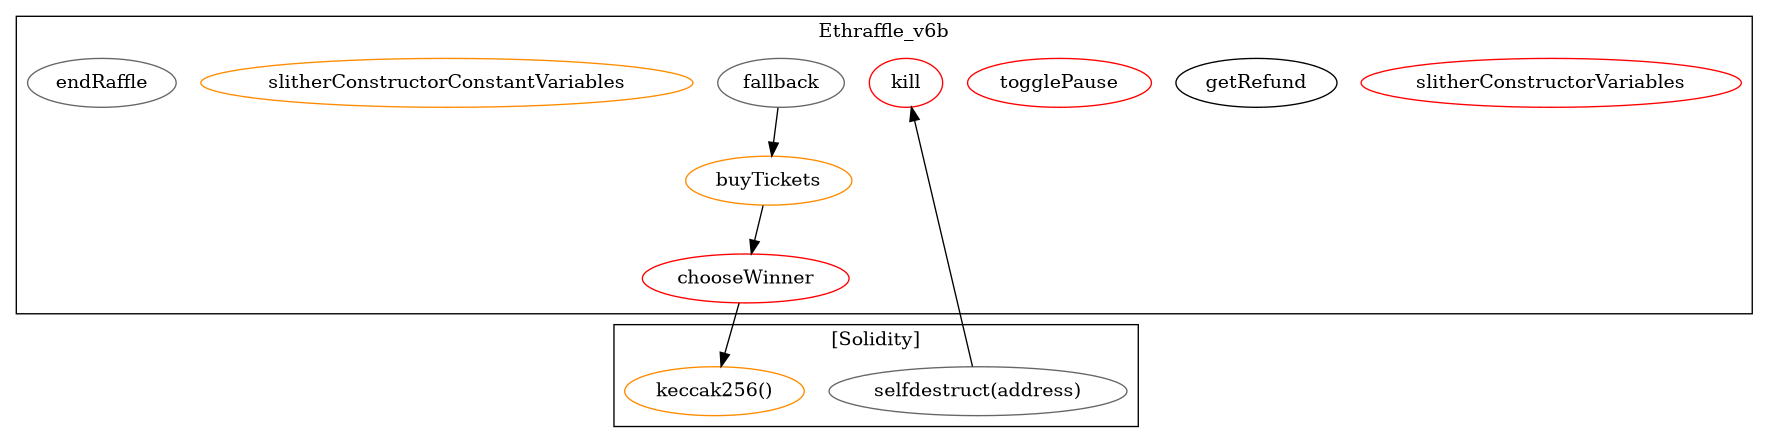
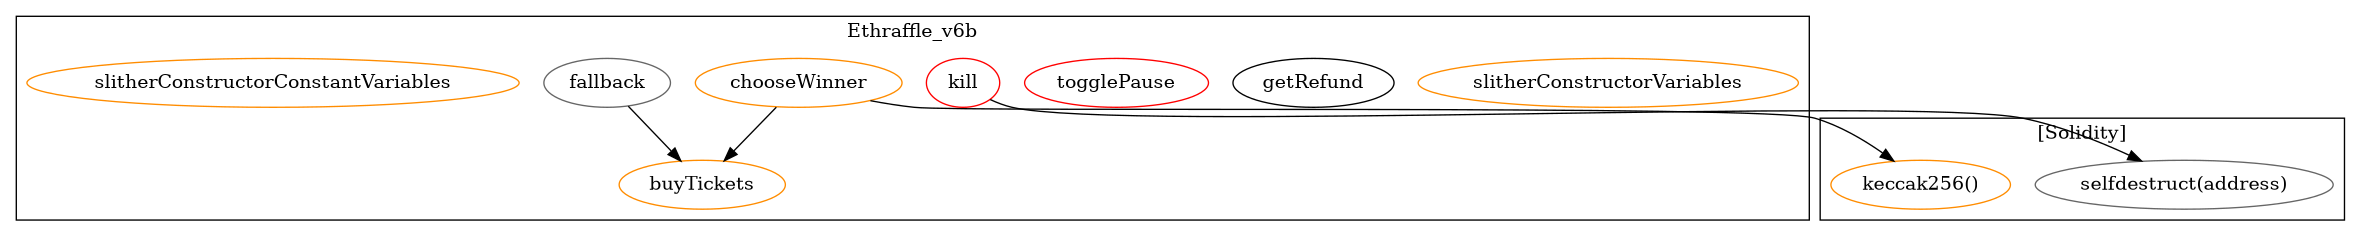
  strict digraph {
    node [color=darkorange]
-   n1 [color=red label=slitherConstructorVariables]
+   n1 [label=slitherConstructorVariables]
    n2 [color=black label=getRefund]
    n3 [color=red label=togglePause]
-   n4 [color=red label=chooseWinner]
+   n4 [label=chooseWinner]
    n5 [color=red label=kill]
    n6 [color=gray40 label=fallback]
    n7 [label=buyTickets]
    n8 [label=slitherConstructorConstantVariables]
-   n9 [color=gray40 label=endRaffle]
    "keccak256()"
    "selfdestruct(address)" [color=gray40]
    subgraph cluster_1 {
      label=Ethraffle_v6b
      n1
      n2
      n3
      n4
      n5
      n6
      n7
      n8
-     n9
    }
    subgraph cluster_2 {
      label="[Solidity]"
      "keccak256()"
      "selfdestruct(address)"
    }
    n4 -> "keccak256()"
-   "selfdestruct(address)" -> n5
+   n5 -> "selfdestruct(address)"
    n6 -> n7
-   n7 -> n4
+   n4 -> n7
  }
